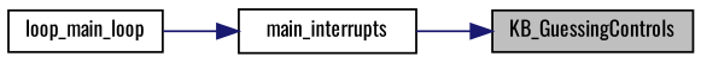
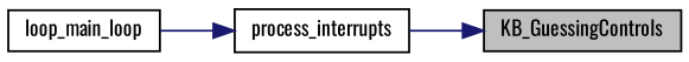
  digraph {
    fontname=Oswald
    rankdir=RL
    node [color=black fillcolor=white fontname=Oswald fontsize=10 shape=record style=filled]
    edge [color=midnightblue dir=back fontname=Oswald fontsize=10 labelfontname=Helvetica labelfontsize=10 style=solid]
    n1 [fillcolor=grey75 fontcolor=black height=0.2 label=KB_GuessingControls width=0.4]
-   n2 [height=0.2 label=main_interrupts width=0.4]
+   n2 [height=0.2 label=process_interrupts width=0.4]
    n3 [height=0.2 label=loop_main_loop width=0.4]
    n1 -> n2
    n2 -> n3
  }
